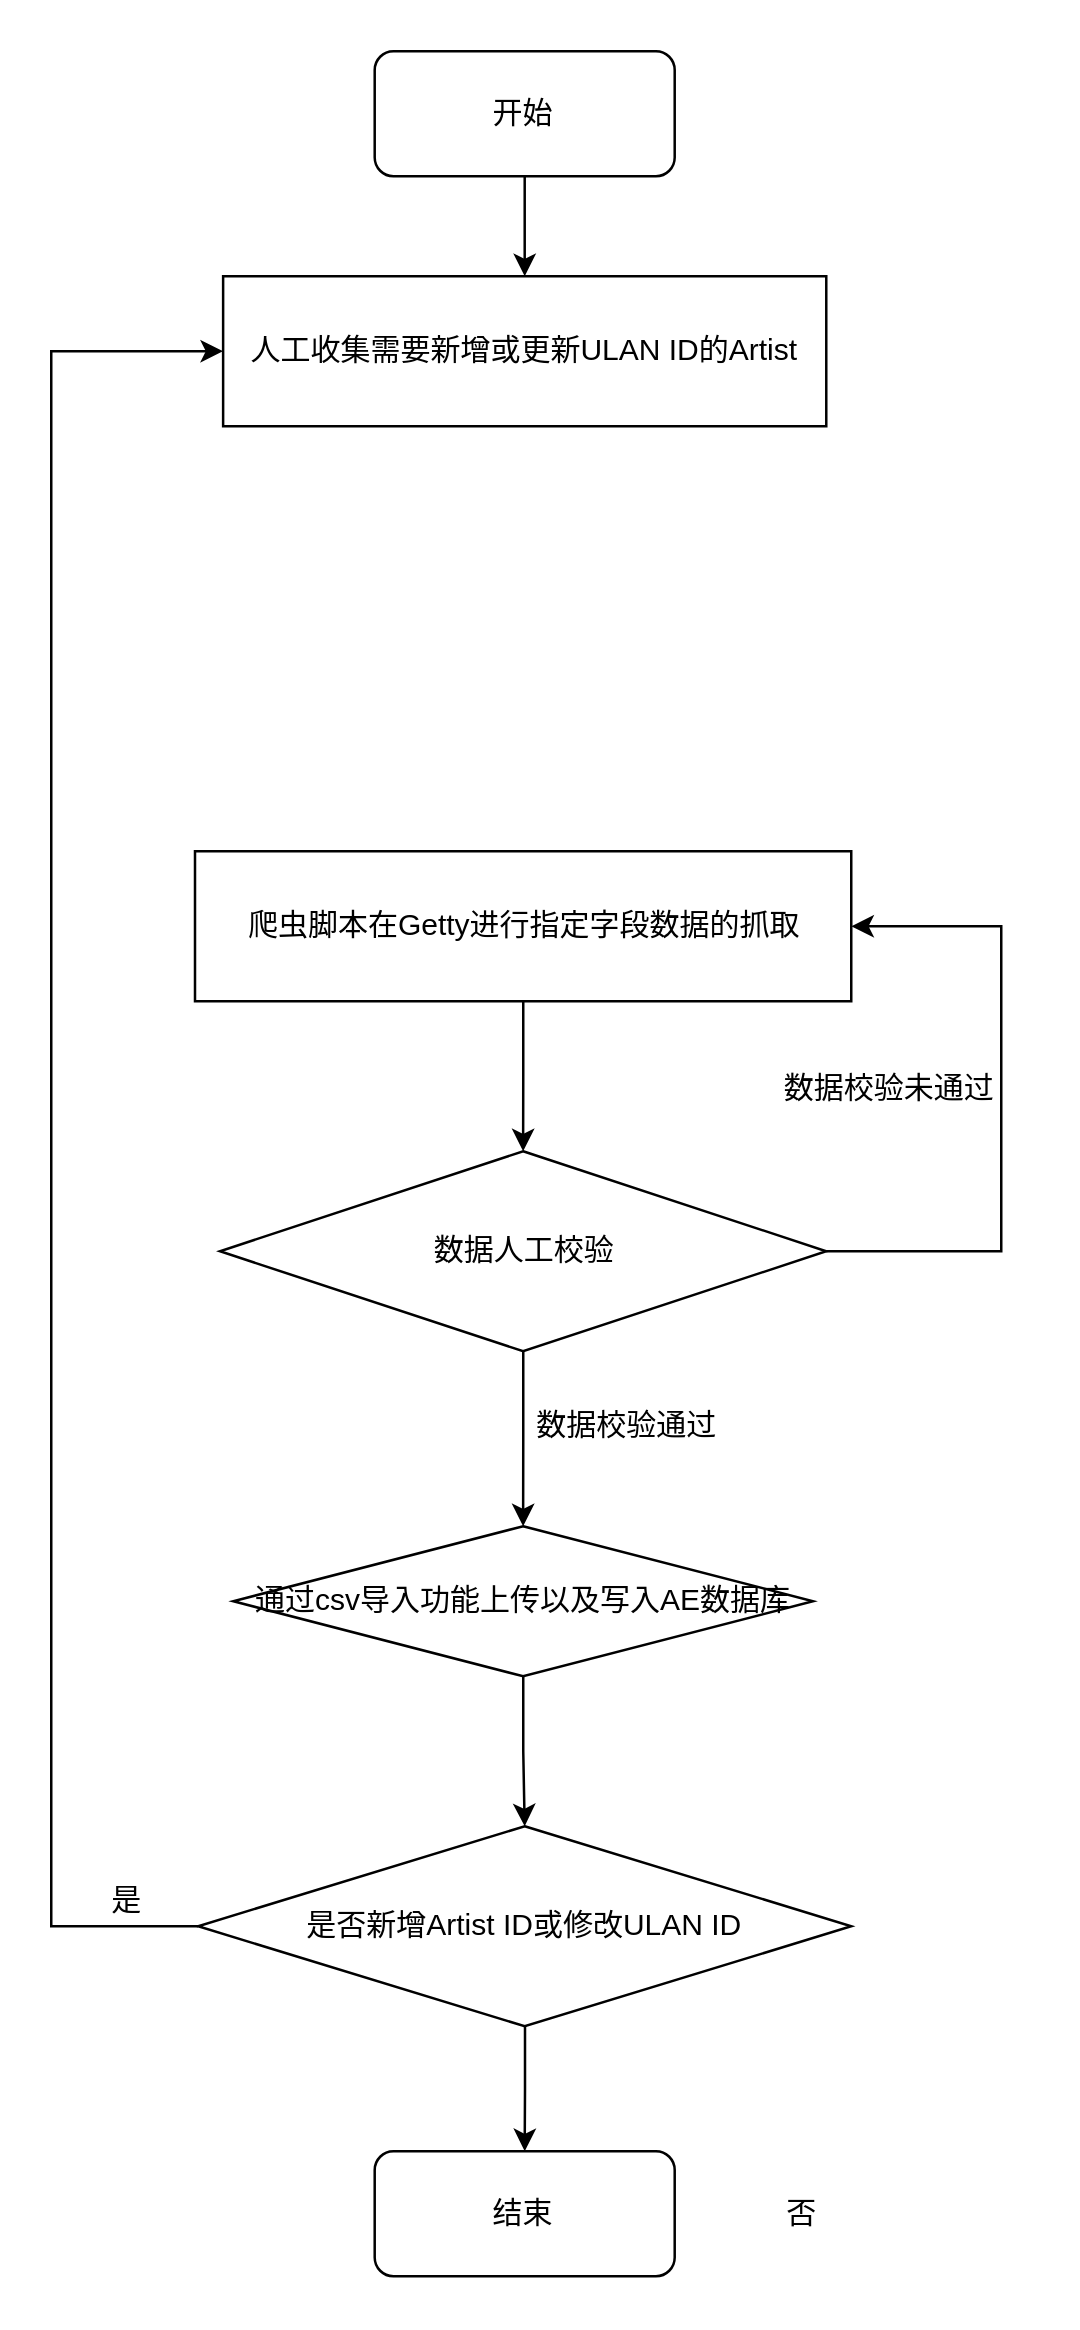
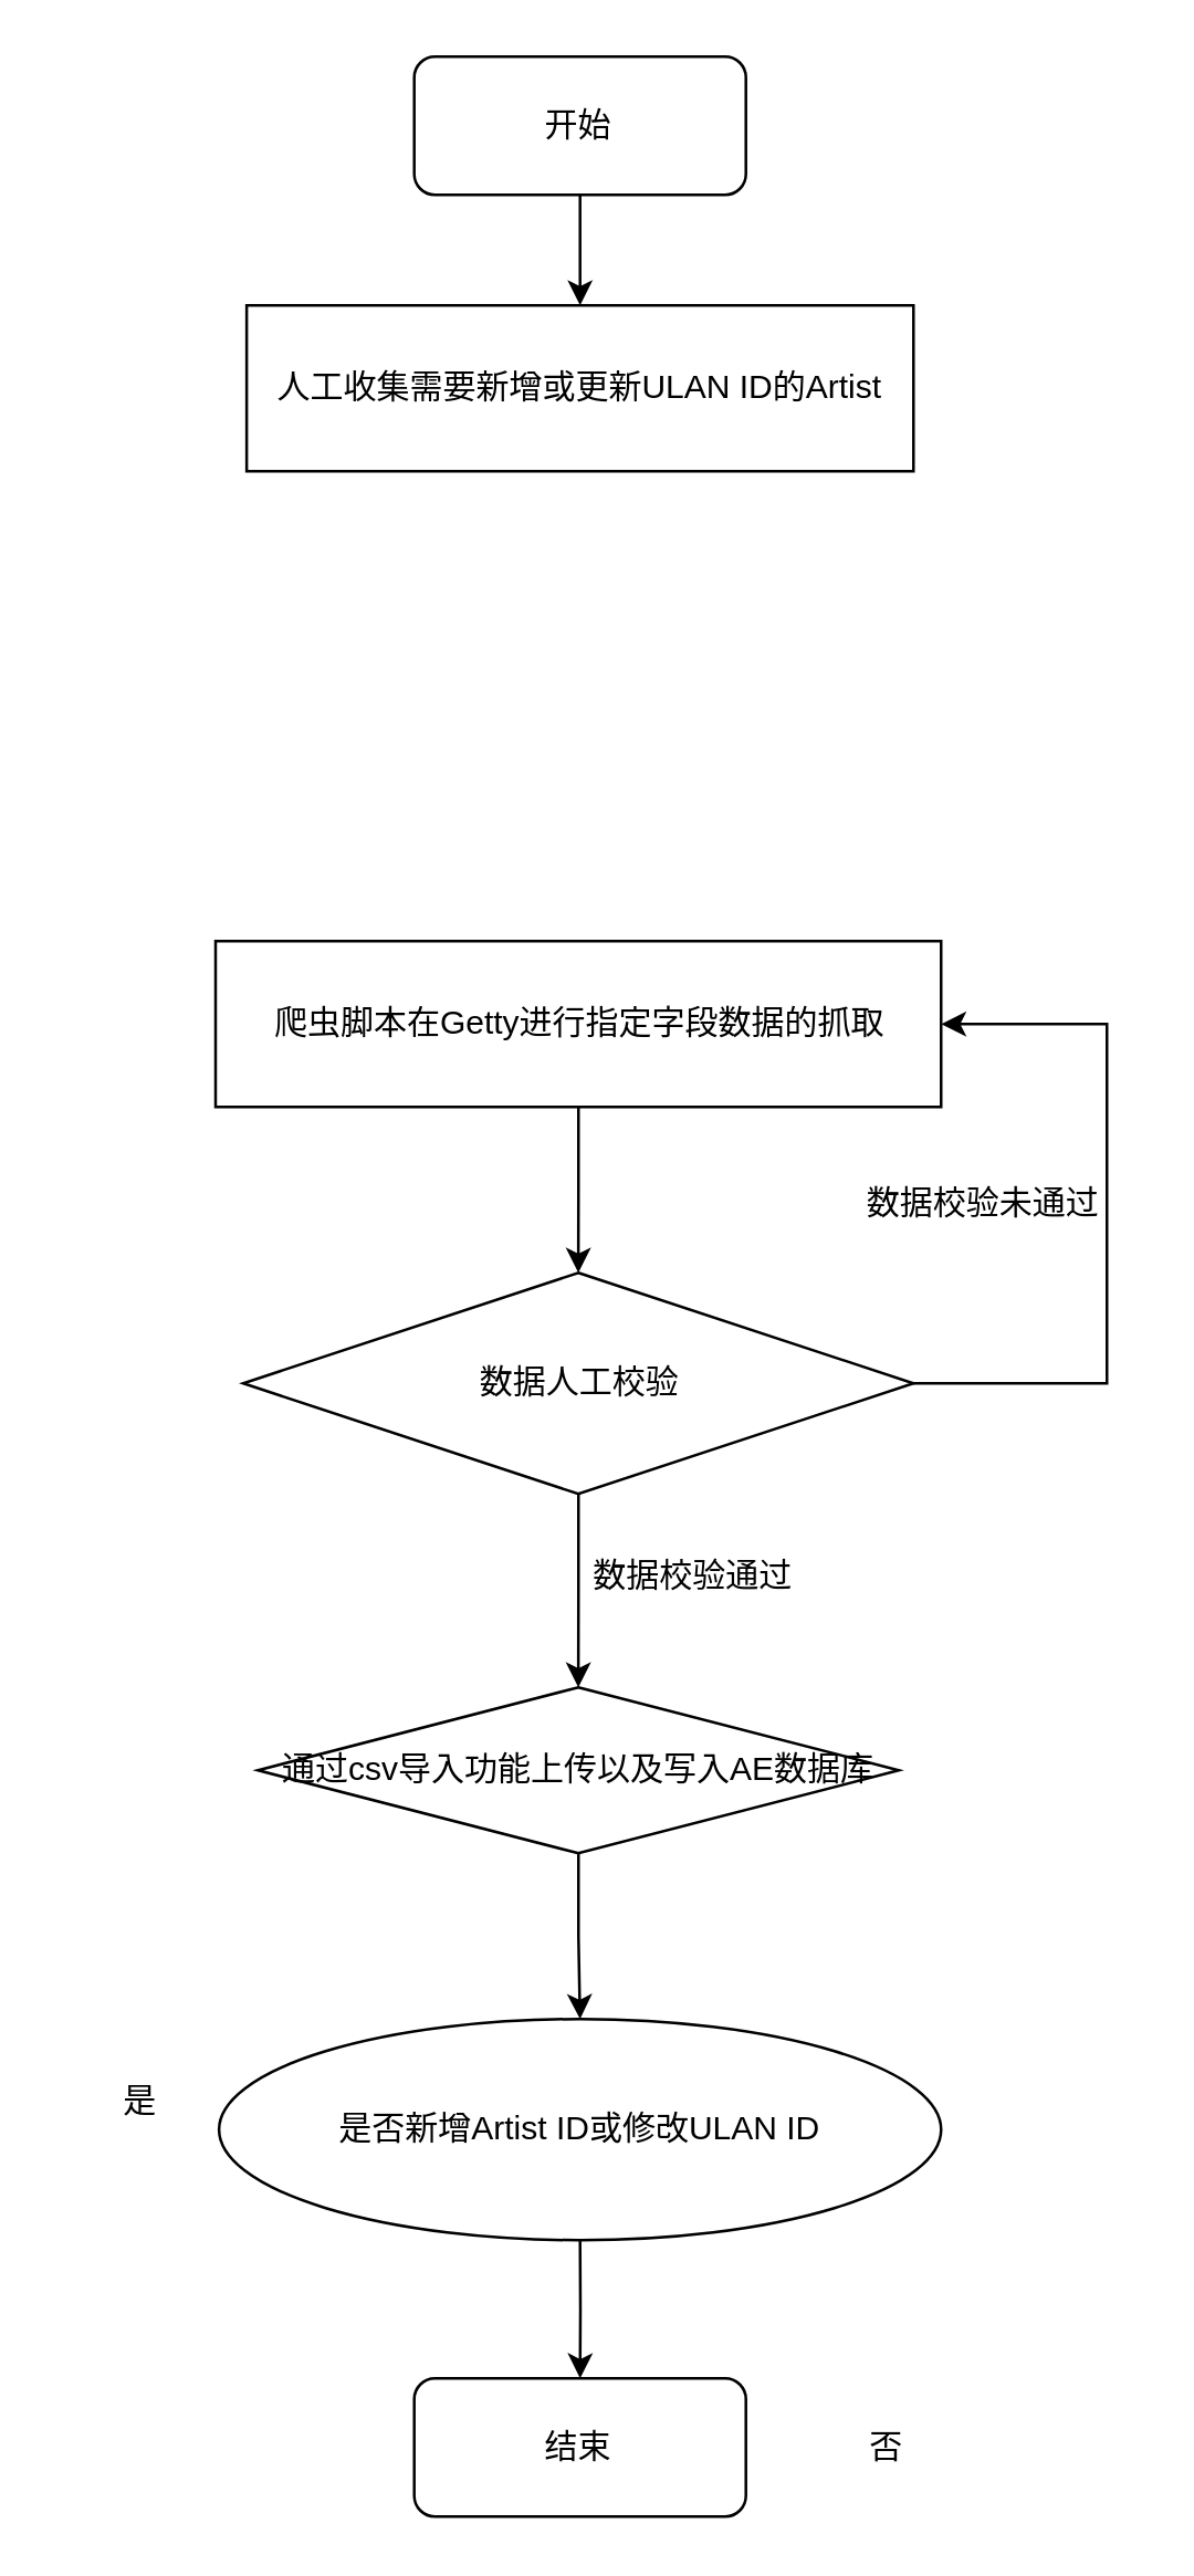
  <mxCell id="0" />
  <mxCell id="1" parent="0" />
  <mxCell id="2" style="edgeStyle=orthogonalEdgeStyle;rounded=0;orthogonalLoop=1;jettySize=auto;html=1;entryX=0.5;entryY=0;entryDx=0;entryDy=0;" parent="1" source="3" target="6" edge="1"><mxGeometry relative="1" as="geometry" /></mxCell>
  <mxCell id="3" value="爬虫脚本在Getty进行指定字段数据的抓取" style="rounded=0;whiteSpace=wrap;html=1;" parent="1" vertex="1"><mxGeometry x="77.5" y="340" width="262.5" height="60" as="geometry" /></mxCell>
  <mxCell id="4" style="edgeStyle=orthogonalEdgeStyle;rounded=0;orthogonalLoop=1;jettySize=auto;html=1;entryX=0.5;entryY=0;entryDx=0;entryDy=0;" parent="1" source="6" target="8" edge="1"><mxGeometry relative="1" as="geometry" /></mxCell>
  <mxCell id="5" style="edgeStyle=orthogonalEdgeStyle;rounded=0;orthogonalLoop=1;jettySize=auto;html=1;entryX=1;entryY=0.5;entryDx=0;entryDy=0;" parent="1" source="6" target="3" edge="1"><mxGeometry relative="1" as="geometry"><Array as="points"><mxPoint x="400" y="500" /><mxPoint x="400" y="370" /></Array></mxGeometry></mxCell>
  <mxCell id="6" value="数据人工校验" style="rhombus;whiteSpace=wrap;html=1;" parent="1" vertex="1"><mxGeometry x="87.5" y="460" width="242.5" height="80" as="geometry" /></mxCell>
  <mxCell id="7" style="edgeStyle=orthogonalEdgeStyle;rounded=0;orthogonalLoop=1;jettySize=auto;html=1;entryX=0.5;entryY=0;entryDx=0;entryDy=0;" parent="1" source="8" target="13" edge="1"><mxGeometry relative="1" as="geometry" /></mxCell>
  <mxCell id="8" value="通过csv导入功能上传以及写入AE数据库" style="rhombus;whiteSpace=wrap;html=1;" parent="1" vertex="1"><mxGeometry x="92.81" y="610" width="231.87" height="60" as="geometry" /></mxCell>
  <mxCell id="9" value="数据校验通过" style="text;html=1;align=center;verticalAlign=middle;resizable=0;points=[];autosize=1;strokeColor=none;fillColor=none;" parent="1" vertex="1"><mxGeometry x="200" y="555" width="100" height="30" as="geometry" /></mxCell>
  <mxCell id="10" value="数据校验未通过" style="text;html=1;align=center;verticalAlign=middle;resizable=0;points=[];autosize=1;strokeColor=none;fillColor=none;" parent="1" vertex="1"><mxGeometry x="300" y="420" width="110" height="30" as="geometry" /></mxCell>
  <mxCell id="11" style="edgeStyle=orthogonalEdgeStyle;rounded=0;orthogonalLoop=1;jettySize=auto;html=1;entryX=0.5;entryY=0;entryDx=0;entryDy=0;" parent="1" source="13" target="14" edge="1"><mxGeometry relative="1" as="geometry" /></mxCell>
- <mxCell id="12" style="edgeStyle=orthogonalEdgeStyle;rounded=0;orthogonalLoop=1;jettySize=auto;html=1;entryX=0;entryY=0.5;entryDx=0;entryDy=0;" parent="1" source="13" target="19" edge="1"><mxGeometry relative="1" as="geometry"><Array as="points"><mxPoint x="20" y="770" /><mxPoint x="20" y="140" /></Array></mxGeometry></mxCell>
- <mxCell id="13" value="是否新增Artist ID或修改ULAN ID" style="rhombus;whiteSpace=wrap;html=1;" parent="1" vertex="1"><mxGeometry x="78.75" y="730" width="261.25" height="80" as="geometry" /></mxCell>
+ <mxCell id="13" value="是否新增Artist ID或修改ULAN ID" style="ellipse;whiteSpace=wrap;html=1;" parent="1" vertex="1"><mxGeometry x="78.75" y="730" width="261.25" height="80" as="geometry" /></mxCell>
  <mxCell id="14" value="结束" style="rounded=1;whiteSpace=wrap;html=1;" parent="1" vertex="1"><mxGeometry x="149.38" y="860" width="120" height="50" as="geometry" /></mxCell>
  <mxCell id="15" style="edgeStyle=orthogonalEdgeStyle;rounded=0;orthogonalLoop=1;jettySize=auto;html=1;entryX=0.5;entryY=0;entryDx=0;entryDy=0;" edge="1" parent="1" source="16" target="19"><mxGeometry relative="1" as="geometry" /></mxCell>
  <mxCell id="16" value="开始" style="rounded=1;whiteSpace=wrap;html=1;" parent="1" vertex="1"><mxGeometry x="149.38" y="20" width="120" height="50" as="geometry" /></mxCell>
  <mxCell id="17" value="否" style="text;html=1;align=center;verticalAlign=middle;resizable=0;points=[];autosize=1;strokeColor=none;fillColor=none;" parent="1" vertex="1"><mxGeometry x="300" y="870" width="40" height="30" as="geometry" /></mxCell>
  <mxCell id="18" value="是" style="text;html=1;align=center;verticalAlign=middle;resizable=0;points=[];autosize=1;strokeColor=none;fillColor=none;" parent="1" vertex="1"><mxGeometry x="30" y="745" width="40" height="30" as="geometry" /></mxCell>
  <mxCell id="19" value="人工收集需要新增或更新ULAN ID的Artist" style="rounded=0;whiteSpace=wrap;html=1;" vertex="1" parent="1"><mxGeometry x="88.75" y="110" width="241.26" height="60" as="geometry" /></mxCell>
